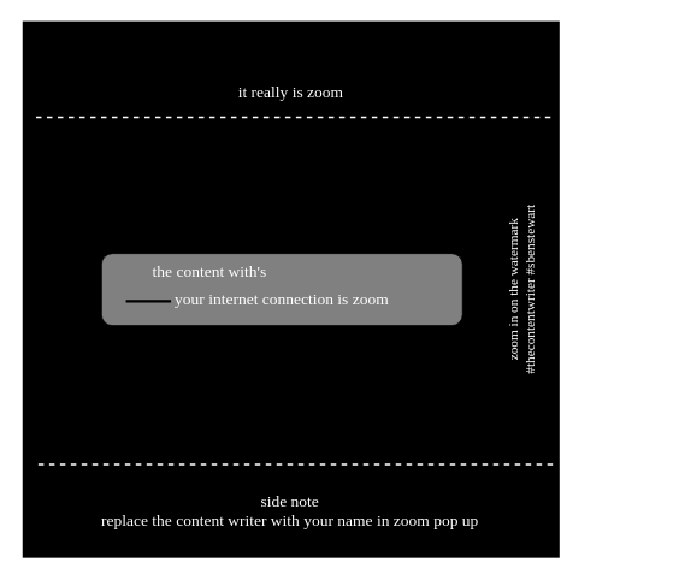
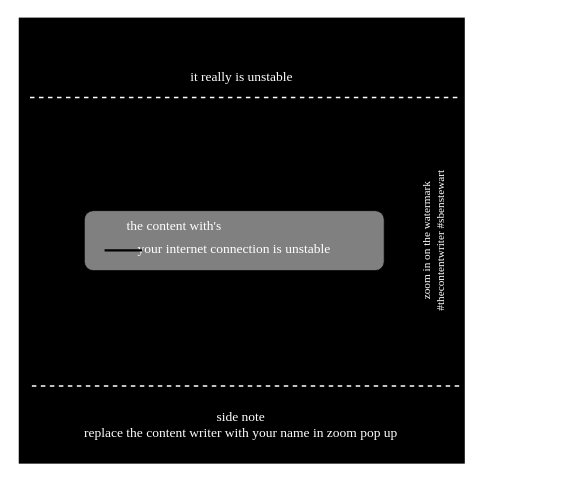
  <mxCell id="0" />
  <mxCell id="1" parent="0" />
  <mxCell id="2" value="" style="whiteSpace=wrap;html=1;aspect=fixed;strokeWidth=5;fontFamily=xkcd;fillColor=#000000;strokeColor=#FFFFFF;" parent="1" vertex="1"><mxGeometry x="22" y="20" width="600" height="600" as="geometry" /></mxCell>
- <mxCell id="3" value="&lt;font&gt;&lt;span style=&quot;font-size: 18px&quot;&gt;&lt;font color=&quot;#ffffff&quot;&gt;it really is zoom&lt;/font&gt;&lt;/span&gt;&lt;br&gt;&lt;/font&gt;" style="text;html=1;strokeColor=none;fillColor=none;align=center;verticalAlign=middle;whiteSpace=wrap;rounded=0;fontFamily=xkcd;" parent="1" vertex="1"><mxGeometry x="22" y="92" width="600" height="20" as="geometry" /></mxCell>
+ <mxCell id="3" value="&lt;font&gt;&lt;span style=&quot;font-size: 18px&quot;&gt;&lt;font color=&quot;#ffffff&quot;&gt;it really is unstable&lt;/font&gt;&lt;/span&gt;&lt;br&gt;&lt;/font&gt;" style="text;html=1;strokeColor=none;fillColor=none;align=center;verticalAlign=middle;whiteSpace=wrap;rounded=0;fontFamily=xkcd;" parent="1" vertex="1"><mxGeometry x="22" y="92" width="600" height="20" as="geometry" /></mxCell>
  <mxCell id="4" value="" style="endArrow=none;dashed=1;html=1;strokeWidth=2;strokeColor=#FFFFFF;" parent="1" edge="1"><mxGeometry width="50" height="50" relative="1" as="geometry"><mxPoint x="609.5" y="129" as="sourcePoint" /><mxPoint x="34.5" y="129" as="targetPoint" /></mxGeometry></mxCell>
  <mxCell id="5" value="" style="endArrow=none;dashed=1;html=1;strokeWidth=2;strokeColor=#FFFFFF;" parent="1" edge="1"><mxGeometry width="50" height="50" relative="1" as="geometry"><mxPoint x="612" y="514" as="sourcePoint" /><mxPoint x="37" y="514" as="targetPoint" /></mxGeometry></mxCell>
  <mxCell id="6" value="&lt;font style=&quot;font-size: 18px&quot;&gt;&lt;font color=&quot;#ffffff&quot; style=&quot;font-size: 18px&quot;&gt;&lt;span&gt;side note&lt;br&gt;replace the content writer with your name in zoom pop up&lt;/span&gt;&lt;/font&gt;&lt;br&gt;&lt;/font&gt;" style="text;html=1;strokeColor=none;fillColor=none;align=center;verticalAlign=middle;whiteSpace=wrap;rounded=0;fontFamily=xkcd;" parent="1" vertex="1"><mxGeometry x="20.5" y="526" width="600" height="80" as="geometry" /></mxCell>
  <mxCell id="7" style="edgeStyle=orthogonalEdgeStyle;rounded=0;orthogonalLoop=1;jettySize=auto;html=1;exitX=0.5;exitY=1;exitDx=0;exitDy=0;strokeWidth=2;" parent="1" edge="1"><mxGeometry relative="1" as="geometry"><mxPoint x="473" y="381" as="sourcePoint" /><mxPoint x="473" y="381" as="targetPoint" /></mxGeometry></mxCell>
  <mxCell id="8" value="&lt;font style=&quot;font-size: 15px&quot;&gt;&lt;font color=&quot;#ffffff&quot;&gt;zoom in on the watermark&lt;br&gt;#thecontentwriter #sbenstewart&lt;/font&gt;&lt;br&gt;&lt;/font&gt;" style="text;html=1;strokeColor=none;fillColor=none;align=center;verticalAlign=middle;whiteSpace=wrap;rounded=0;rotation=-90;fontFamily=xkcd;" parent="1" vertex="1"><mxGeometry x="417" y="310" width="320" height="20" as="geometry" /></mxCell>
- <mxCell id="9" value="&lt;span style=&quot;color: rgb(255 , 255 , 255) ; font-family: &amp;#34;xkcd&amp;#34; ; font-size: 18px ; font-style: normal ; font-weight: 400 ; letter-spacing: normal ; text-align: center ; text-indent: 0px ; text-transform: none ; word-spacing: 0px ; display: inline ; float: none&quot;&gt;&lt;br&gt;your internet connection is zoom&lt;/span&gt;" style="rounded=1;whiteSpace=wrap;html=1;fillColor=#808080;" vertex="1" parent="1"><mxGeometry x="112" y="280" width="400" height="80" as="geometry" /></mxCell>
+ <mxCell id="9" value="&lt;span style=&quot;color: rgb(255 , 255 , 255) ; font-family: &amp;#34;xkcd&amp;#34; ; font-size: 18px ; font-style: normal ; font-weight: 400 ; letter-spacing: normal ; text-align: center ; text-indent: 0px ; text-transform: none ; word-spacing: 0px ; display: inline ; float: none&quot;&gt;&lt;br&gt;your internet connection is unstable&lt;/span&gt;" style="rounded=1;whiteSpace=wrap;html=1;fillColor=#808080;" vertex="1" parent="1"><mxGeometry x="112" y="280" width="400" height="80" as="geometry" /></mxCell>
  <mxCell id="10" value="&lt;font&gt;&lt;span style=&quot;font-size: 18px&quot;&gt;&lt;font color=&quot;#ffffff&quot;&gt;the content with's&lt;/font&gt;&lt;/span&gt;&lt;br&gt;&lt;/font&gt;" style="text;html=1;strokeColor=none;fillColor=none;align=center;verticalAlign=middle;whiteSpace=wrap;rounded=0;fontFamily=xkcd;" vertex="1" parent="1"><mxGeometry x="102" y="290" width="260" height="20" as="geometry" /></mxCell>
  <mxCell id="11" value="" style="endArrow=none;html=1;strokeWidth=3;" edge="1" parent="1"><mxGeometry width="50" height="50" relative="1" as="geometry"><mxPoint x="139" y="333" as="sourcePoint" /><mxPoint x="189" y="333" as="targetPoint" /><Array as="points"><mxPoint x="159" y="333" /></Array></mxGeometry></mxCell>
